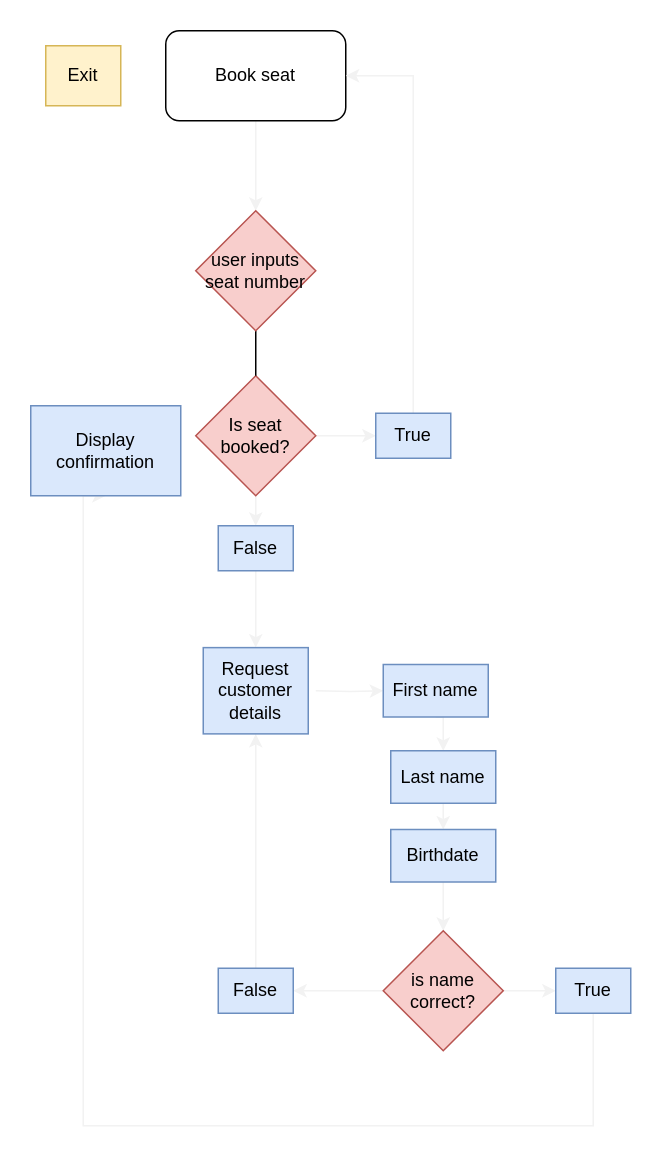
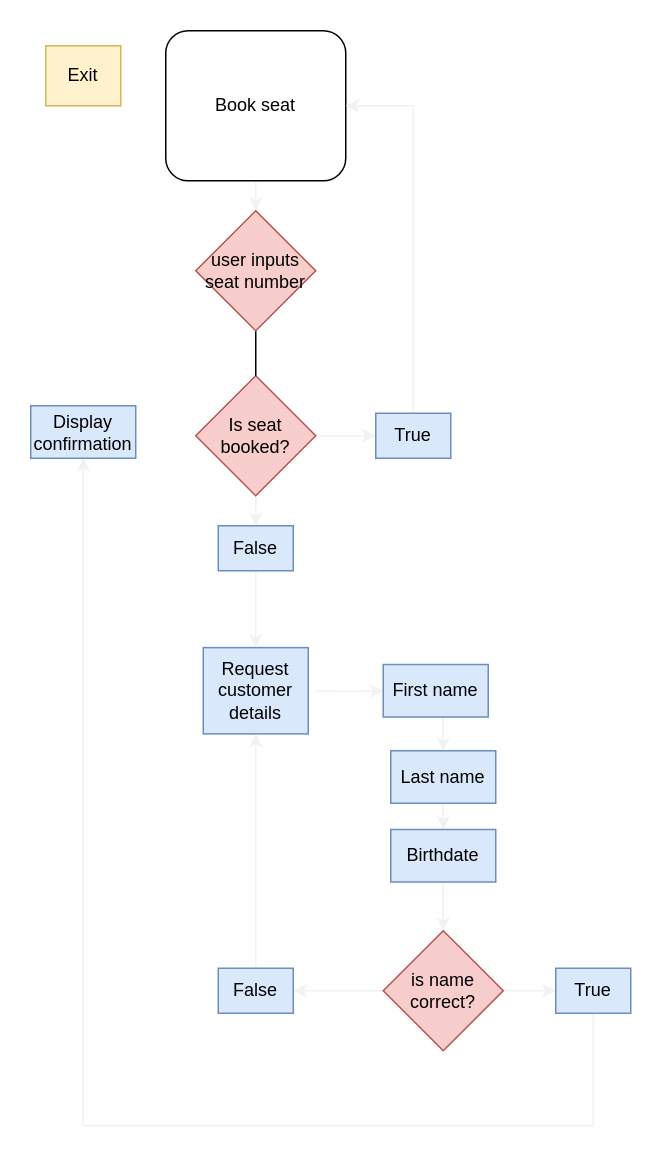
  <mxCell id="0" />
  <mxCell id="1" parent="0" />
  <mxCell id="2" style="edgeStyle=orthogonalEdgeStyle;rounded=0;orthogonalLoop=1;jettySize=auto;html=1;entryX=0.5;entryY=0;entryDx=0;entryDy=0;strokeColor=#F2F2F2;" parent="1" source="3" target="13" edge="1"><mxGeometry relative="1" as="geometry" /></mxCell>
- <mxCell id="3" value="Book seat" style="rounded=1;whiteSpace=wrap;html=1;" parent="1" vertex="1"><mxGeometry x="110" width="120" height="60" as="geometry" y="20" /></mxCell>
+ <mxCell id="3" value="Book seat" style="rounded=1;whiteSpace=wrap;html=1;" parent="1" vertex="1"><mxGeometry x="110" y="20" width="120" height="100" as="geometry" /></mxCell>
  <mxCell id="4" style="edgeStyle=orthogonalEdgeStyle;rounded=0;orthogonalLoop=1;jettySize=auto;html=1;exitX=1;exitY=0.5;exitDx=0;exitDy=0;entryX=0;entryY=0.5;entryDx=0;entryDy=0;strokeColor=#F2F2F2;" parent="1" source="6" target="9" edge="1"><mxGeometry relative="1" as="geometry" /></mxCell>
  <mxCell id="5" style="edgeStyle=orthogonalEdgeStyle;rounded=0;orthogonalLoop=1;jettySize=auto;html=1;exitX=0.5;exitY=1;exitDx=0;exitDy=0;entryX=0.5;entryY=0;entryDx=0;entryDy=0;strokeColor=#F2F2F2;" parent="1" source="6" target="11" edge="1"><mxGeometry relative="1" as="geometry" /></mxCell>
  <mxCell id="6" value="Is seat booked?" style="rhombus;whiteSpace=wrap;html=1;fillColor=#f8cecc;strokeColor=#b85450;" parent="1" vertex="1"><mxGeometry x="130" y="250" width="80" height="80" as="geometry" /></mxCell>
  <mxCell id="7" style="edgeStyle=orthogonalEdgeStyle;rounded=0;orthogonalLoop=1;jettySize=auto;html=1;entryX=0;entryY=0.5;entryDx=0;entryDy=0;strokeColor=#F2F2F2;" parent="1" target="16" edge="1"><mxGeometry relative="1" as="geometry"><mxPoint x="210" y="460" as="sourcePoint" /></mxGeometry></mxCell>
  <mxCell id="8" style="edgeStyle=orthogonalEdgeStyle;rounded=0;orthogonalLoop=1;jettySize=auto;html=1;exitX=0.5;exitY=0;exitDx=0;exitDy=0;entryX=1;entryY=0.5;entryDx=0;entryDy=0;strokeColor=#F2F2F2;" parent="1" source="9" target="3" edge="1"><mxGeometry relative="1" as="geometry" /></mxCell>
  <mxCell id="9" value="True" style="rounded=0;whiteSpace=wrap;html=1;fillColor=#dae8fc;strokeColor=#6c8ebf;" parent="1" vertex="1"><mxGeometry x="250" y="275" width="50" height="30" as="geometry" /></mxCell>
  <mxCell id="10" style="edgeStyle=orthogonalEdgeStyle;rounded=0;orthogonalLoop=1;jettySize=auto;html=1;exitX=0.5;exitY=1;exitDx=0;exitDy=0;entryX=0.5;entryY=0;entryDx=0;entryDy=0;strokeColor=#F2F2F2;" parent="1" source="11" target="29" edge="1"><mxGeometry relative="1" as="geometry"><mxPoint x="170" y="420" as="targetPoint" /></mxGeometry></mxCell>
  <mxCell id="11" value="False" style="rounded=0;whiteSpace=wrap;html=1;fillColor=#dae8fc;strokeColor=#6c8ebf;" parent="1" vertex="1"><mxGeometry x="145" y="350" width="50" height="30" as="geometry" /></mxCell>
  <mxCell id="12" style="edgeStyle=orthogonalEdgeStyle;rounded=0;orthogonalLoop=1;jettySize=auto;html=1;exitX=0.5;exitY=1;exitDx=0;exitDy=0;entryX=0.5;entryY=0;entryDx=0;entryDy=0;endArrow=none;" edge="1" parent="1" source="13" target="6"><mxGeometry relative="1" as="geometry" /></mxCell>
  <mxCell id="13" value="user inputs seat number" style="rhombus;whiteSpace=wrap;html=1;fillColor=#f8cecc;strokeColor=#b85450;" parent="1" vertex="1"><mxGeometry x="130" y="140" width="80" height="80" as="geometry" /></mxCell>
  <mxCell id="14" value="Exit" style="whiteSpace=wrap;html=1;fillColor=#fff2cc;strokeColor=#d6b656;" parent="1" vertex="1"><mxGeometry x="30" y="30" width="50" height="40" as="geometry" /></mxCell>
  <mxCell id="15" style="edgeStyle=orthogonalEdgeStyle;rounded=0;orthogonalLoop=1;jettySize=auto;html=1;exitX=0.5;exitY=1;exitDx=0;exitDy=0;entryX=0.5;entryY=0;entryDx=0;entryDy=0;strokeColor=#F2F2F2;" parent="1" source="16" target="18" edge="1"><mxGeometry relative="1" as="geometry" /></mxCell>
  <mxCell id="16" value="First name" style="rounded=0;whiteSpace=wrap;html=1;fillColor=#dae8fc;strokeColor=#6c8ebf;" parent="1" vertex="1"><mxGeometry x="255" y="442.5" width="70" height="35" as="geometry" /></mxCell>
  <mxCell id="17" style="edgeStyle=orthogonalEdgeStyle;rounded=0;orthogonalLoop=1;jettySize=auto;html=1;exitX=0.5;exitY=1;exitDx=0;exitDy=0;entryX=0.5;entryY=0;entryDx=0;entryDy=0;strokeColor=#F2F2F2;" parent="1" source="18" target="20" edge="1"><mxGeometry relative="1" as="geometry" /></mxCell>
  <mxCell id="18" value="Last name" style="rounded=0;whiteSpace=wrap;html=1;fillColor=#dae8fc;strokeColor=#6c8ebf;" parent="1" vertex="1"><mxGeometry x="260" y="500" width="70" height="35" as="geometry" /></mxCell>
  <mxCell id="19" style="edgeStyle=orthogonalEdgeStyle;rounded=0;orthogonalLoop=1;jettySize=auto;html=1;exitX=0.5;exitY=1;exitDx=0;exitDy=0;entryX=0.5;entryY=0;entryDx=0;entryDy=0;strokeColor=#F2F2F2;" parent="1" source="20" target="23" edge="1"><mxGeometry relative="1" as="geometry" /></mxCell>
  <mxCell id="20" value="Birthdate" style="rounded=0;whiteSpace=wrap;html=1;fillColor=#dae8fc;strokeColor=#6c8ebf;" parent="1" vertex="1"><mxGeometry x="260" y="552.5" width="70" height="35" as="geometry" /></mxCell>
  <mxCell id="21" style="edgeStyle=orthogonalEdgeStyle;rounded=0;orthogonalLoop=1;jettySize=auto;html=1;entryX=1;entryY=0.5;entryDx=0;entryDy=0;strokeColor=#F2F2F2;" parent="1" source="23" target="25" edge="1"><mxGeometry relative="1" as="geometry" /></mxCell>
  <mxCell id="22" style="edgeStyle=orthogonalEdgeStyle;rounded=0;orthogonalLoop=1;jettySize=auto;html=1;exitX=1;exitY=0.5;exitDx=0;exitDy=0;entryX=0;entryY=0.5;entryDx=0;entryDy=0;strokeColor=#F2F2F2;" parent="1" source="23" target="27" edge="1"><mxGeometry relative="1" as="geometry" /></mxCell>
  <mxCell id="23" value="is name correct?" style="rhombus;whiteSpace=wrap;html=1;fillColor=#f8cecc;strokeColor=#b85450;" parent="1" vertex="1"><mxGeometry x="255" y="620" width="80" height="80" as="geometry" /></mxCell>
  <mxCell id="24" style="edgeStyle=orthogonalEdgeStyle;rounded=0;orthogonalLoop=1;jettySize=auto;html=1;entryX=0.5;entryY=1;entryDx=0;entryDy=0;strokeColor=#F2F2F2;" parent="1" source="25" target="29" edge="1"><mxGeometry relative="1" as="geometry"><mxPoint x="170" y="500" as="targetPoint" /></mxGeometry></mxCell>
  <mxCell id="25" value="False" style="rounded=0;whiteSpace=wrap;html=1;fillColor=#dae8fc;strokeColor=#6c8ebf;" parent="1" vertex="1"><mxGeometry x="145" y="645" width="50" height="30" as="geometry" /></mxCell>
  <mxCell id="26" style="edgeStyle=orthogonalEdgeStyle;rounded=0;orthogonalLoop=1;jettySize=auto;html=1;exitX=0.5;exitY=1;exitDx=0;exitDy=0;entryX=0.5;entryY=1;entryDx=0;entryDy=0;strokeColor=#F2F2F2;" parent="1" source="27" target="28" edge="1"><mxGeometry relative="1" as="geometry"><Array as="points"><mxPoint x="395" y="750" /><mxPoint x="55" y="750" /></Array></mxGeometry></mxCell>
  <mxCell id="27" value="True" style="rounded=0;whiteSpace=wrap;html=1;fillColor=#dae8fc;strokeColor=#6c8ebf;" parent="1" vertex="1"><mxGeometry x="370" y="645" width="50" height="30" as="geometry" /></mxCell>
- <mxCell id="28" value="Display confirmation" style="rounded=0;whiteSpace=wrap;html=1;fillColor=#dae8fc;strokeColor=#6c8ebf;" parent="1" vertex="1"><mxGeometry x="20" y="270" width="100" height="60" as="geometry" /></mxCell>
+ <mxCell id="28" value="Display confirmation" style="rounded=0;whiteSpace=wrap;html=1;fillColor=#dae8fc;strokeColor=#6c8ebf;" parent="1" vertex="1"><mxGeometry x="20" y="270" width="70" height="35" as="geometry" /></mxCell>
  <mxCell id="29" value="Request customer details" style="rounded=0;whiteSpace=wrap;html=1;fillColor=#dae8fc;strokeColor=#6c8ebf;" parent="1" vertex="1"><mxGeometry x="135" y="431.25" width="70" height="57.5" as="geometry" /></mxCell>
